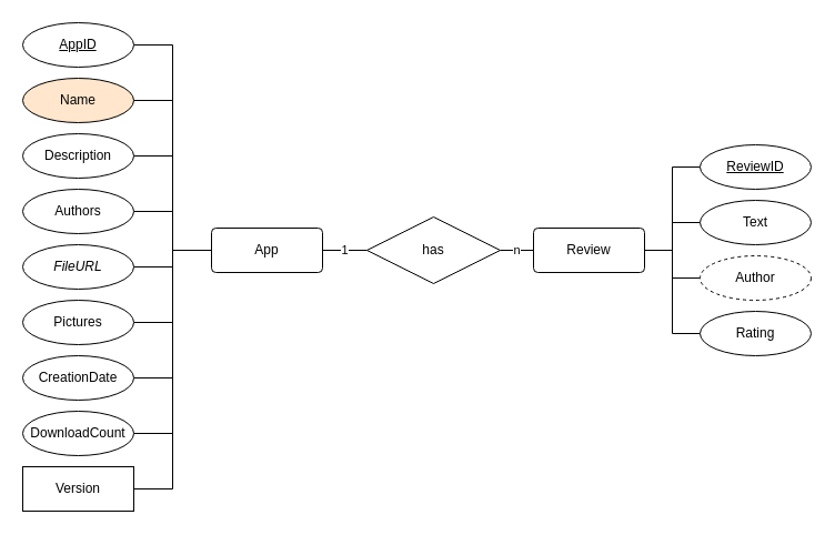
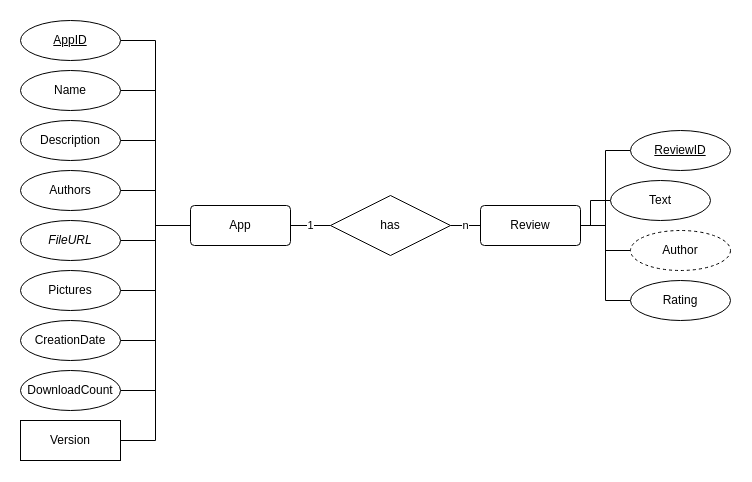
  <mxCell id="0" />
  <mxCell id="1" parent="0" />
  <mxCell id="2" value="1" style="edgeStyle=orthogonalEdgeStyle;rounded=0;orthogonalLoop=1;jettySize=auto;html=1;entryX=0;entryY=0.5;entryDx=0;entryDy=0;endArrow=none;endFill=0;" parent="1" source="3" target="26" edge="1"><mxGeometry relative="1" as="geometry" /></mxCell>
  <mxCell id="3" value="App" style="rounded=1;arcSize=10;whiteSpace=wrap;html=1;align=center;" parent="1" vertex="1"><mxGeometry x="190" y="205" width="100" height="40" as="geometry" /></mxCell>
  <mxCell id="4" style="edgeStyle=orthogonalEdgeStyle;rounded=0;orthogonalLoop=1;jettySize=auto;html=1;entryX=0;entryY=0.5;entryDx=0;entryDy=0;endArrow=none;endFill=0;" parent="1" source="5" target="3" edge="1"><mxGeometry relative="1" as="geometry" /></mxCell>
  <mxCell id="5" value="AppID" style="ellipse;whiteSpace=wrap;html=1;align=center;fontStyle=4;" parent="1" vertex="1"><mxGeometry x="20" y="20" width="100" height="40" as="geometry" /></mxCell>
  <mxCell id="6" style="edgeStyle=orthogonalEdgeStyle;rounded=0;orthogonalLoop=1;jettySize=auto;html=1;endArrow=none;endFill=0;entryX=0;entryY=0.5;entryDx=0;entryDy=0;" parent="1" source="7" target="3" edge="1"><mxGeometry relative="1" as="geometry" /></mxCell>
- <mxCell id="7" value="Name" style="ellipse;whiteSpace=wrap;html=1;align=center;fillColor=#ffe6cc;" parent="1" vertex="1"><mxGeometry x="20" y="70" width="100" height="40" as="geometry" /></mxCell>
+ <mxCell id="7" value="Name" style="ellipse;whiteSpace=wrap;html=1;align=center;" parent="1" vertex="1"><mxGeometry x="20" y="70" width="100" height="40" as="geometry" /></mxCell>
  <mxCell id="8" style="edgeStyle=orthogonalEdgeStyle;rounded=0;orthogonalLoop=1;jettySize=auto;html=1;entryX=0;entryY=0.5;entryDx=0;entryDy=0;endArrow=none;endFill=0;" parent="1" source="9" target="3" edge="1"><mxGeometry relative="1" as="geometry" /></mxCell>
  <mxCell id="9" value="Description" style="ellipse;whiteSpace=wrap;html=1;align=center;" parent="1" vertex="1"><mxGeometry x="20" y="120" width="100" height="40" as="geometry" /></mxCell>
  <mxCell id="10" style="edgeStyle=orthogonalEdgeStyle;rounded=0;orthogonalLoop=1;jettySize=auto;html=1;entryX=0;entryY=0.5;entryDx=0;entryDy=0;endArrow=none;endFill=0;" parent="1" source="11" target="3" edge="1"><mxGeometry relative="1" as="geometry" /></mxCell>
  <mxCell id="11" value="Authors" style="ellipse;whiteSpace=wrap;html=1;align=center;" parent="1" vertex="1"><mxGeometry x="20" y="170" width="100" height="40" as="geometry" /></mxCell>
  <mxCell id="12" style="edgeStyle=orthogonalEdgeStyle;rounded=0;orthogonalLoop=1;jettySize=auto;html=1;entryX=0;entryY=0.5;entryDx=0;entryDy=0;endArrow=none;endFill=0;" parent="1" source="13" target="3" edge="1"><mxGeometry relative="1" as="geometry" /></mxCell>
  <mxCell id="13" value="&lt;i&gt;FileURL&lt;/i&gt;" style="ellipse;whiteSpace=wrap;html=1;align=center;" parent="1" vertex="1"><mxGeometry x="20" y="220" width="100" height="40" as="geometry" /></mxCell>
  <mxCell id="14" style="edgeStyle=orthogonalEdgeStyle;rounded=0;orthogonalLoop=1;jettySize=auto;html=1;entryX=0;entryY=0.5;entryDx=0;entryDy=0;endArrow=none;endFill=0;" parent="1" source="15" target="3" edge="1"><mxGeometry relative="1" as="geometry" /></mxCell>
  <mxCell id="15" value="Pictures" style="ellipse;whiteSpace=wrap;html=1;align=center;" parent="1" vertex="1"><mxGeometry x="20" y="270" width="100" height="40" as="geometry" /></mxCell>
  <mxCell id="16" value="n" style="edgeStyle=orthogonalEdgeStyle;rounded=0;orthogonalLoop=1;jettySize=auto;html=1;entryX=1;entryY=0.5;entryDx=0;entryDy=0;endArrow=none;endFill=0;" parent="1" source="17" target="26" edge="1"><mxGeometry relative="1" as="geometry" /></mxCell>
  <mxCell id="17" value="Review" style="rounded=1;arcSize=10;whiteSpace=wrap;html=1;align=center;" parent="1" vertex="1"><mxGeometry x="480" y="205" width="100" height="40" as="geometry" /></mxCell>
  <mxCell id="18" style="edgeStyle=orthogonalEdgeStyle;rounded=0;orthogonalLoop=1;jettySize=auto;html=1;entryX=1;entryY=0.5;entryDx=0;entryDy=0;endArrow=none;endFill=0;" parent="1" source="19" target="17" edge="1"><mxGeometry relative="1" as="geometry" /></mxCell>
  <mxCell id="19" value="ReviewID" style="ellipse;whiteSpace=wrap;html=1;align=center;fontStyle=4;" parent="1" vertex="1"><mxGeometry x="630" y="130" width="100" height="40" as="geometry" /></mxCell>
  <mxCell id="20" style="edgeStyle=orthogonalEdgeStyle;rounded=0;orthogonalLoop=1;jettySize=auto;html=1;entryX=1;entryY=0.5;entryDx=0;entryDy=0;endArrow=none;endFill=0;" parent="1" source="21" target="17" edge="1"><mxGeometry relative="1" as="geometry" /></mxCell>
- <mxCell id="21" value="Text" style="ellipse;whiteSpace=wrap;html=1;align=center;" parent="1" vertex="1"><mxGeometry x="630" y="180" width="100" height="40" as="geometry" /></mxCell>
+ <mxCell id="21" value="Text" style="ellipse;whiteSpace=wrap;html=1;align=center;" parent="1" vertex="1"><mxGeometry x="610" y="180" width="100" height="40" as="geometry" /></mxCell>
  <mxCell id="22" style="edgeStyle=orthogonalEdgeStyle;rounded=0;orthogonalLoop=1;jettySize=auto;html=1;entryX=1;entryY=0.5;entryDx=0;entryDy=0;endArrow=none;endFill=0;" parent="1" source="23" target="17" edge="1"><mxGeometry relative="1" as="geometry" /></mxCell>
  <mxCell id="23" value="Author" style="ellipse;whiteSpace=wrap;html=1;align=center;dashed=1;" parent="1" vertex="1"><mxGeometry x="630" y="230" width="100" height="40" as="geometry" /></mxCell>
  <mxCell id="24" style="edgeStyle=orthogonalEdgeStyle;rounded=0;orthogonalLoop=1;jettySize=auto;html=1;entryX=1;entryY=0.5;entryDx=0;entryDy=0;endArrow=none;endFill=0;" parent="1" source="25" target="17" edge="1"><mxGeometry relative="1" as="geometry" /></mxCell>
  <mxCell id="25" value="Rating" style="ellipse;whiteSpace=wrap;html=1;align=center;" parent="1" vertex="1"><mxGeometry x="630" y="280" width="100" height="40" as="geometry" /></mxCell>
  <mxCell id="26" value="has" style="shape=rhombus;perimeter=rhombusPerimeter;whiteSpace=wrap;html=1;align=center;" parent="1" vertex="1"><mxGeometry x="330" y="195" width="120" height="60" as="geometry" /></mxCell>
  <mxCell id="27" style="edgeStyle=orthogonalEdgeStyle;rounded=0;orthogonalLoop=1;jettySize=auto;html=1;entryX=0;entryY=0.5;entryDx=0;entryDy=0;endArrow=none;endFill=0;" parent="1" source="28" target="3" edge="1"><mxGeometry relative="1" as="geometry" /></mxCell>
  <mxCell id="28" value="CreationDate" style="ellipse;whiteSpace=wrap;html=1;align=center;" parent="1" vertex="1"><mxGeometry x="20" y="320" width="100" height="40" as="geometry" /></mxCell>
  <mxCell id="29" style="edgeStyle=orthogonalEdgeStyle;rounded=0;orthogonalLoop=1;jettySize=auto;html=1;entryX=0;entryY=0.5;entryDx=0;entryDy=0;endArrow=none;endFill=0;" parent="1" source="30" target="3" edge="1"><mxGeometry relative="1" as="geometry" /></mxCell>
  <mxCell id="30" value="DownloadCount" style="ellipse;whiteSpace=wrap;html=1;align=center;" parent="1" vertex="1"><mxGeometry x="20" y="370" width="100" height="40" as="geometry" /></mxCell>
  <mxCell id="31" style="edgeStyle=orthogonalEdgeStyle;rounded=0;orthogonalLoop=1;jettySize=auto;html=1;entryX=0;entryY=0.5;entryDx=0;entryDy=0;endArrow=none;endFill=0;" parent="1" source="32" target="3" edge="1"><mxGeometry relative="1" as="geometry" /></mxCell>
  <mxCell id="32" value="Version" style="whiteSpace=wrap;html=1;align=center;rounded=0;" parent="1" vertex="1"><mxGeometry x="20" y="420" width="100" height="40" as="geometry" /></mxCell>
